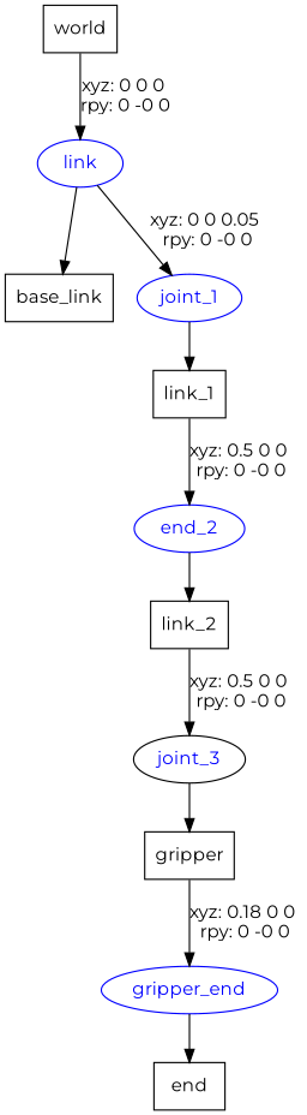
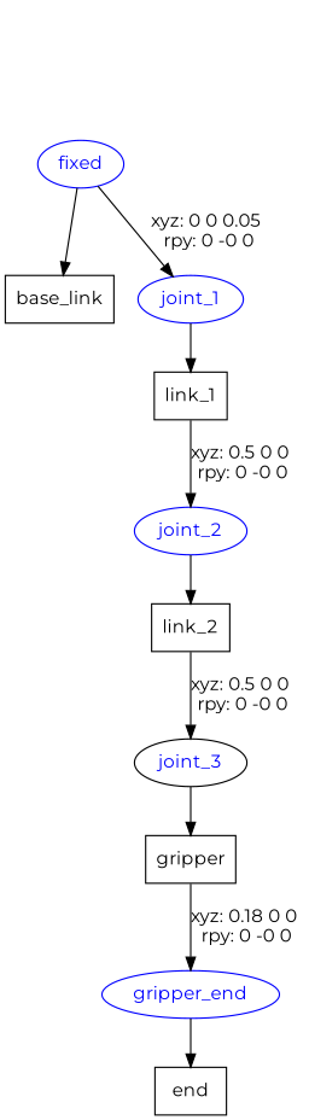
  digraph {
    fontname=Montserrat
    node [fontname=Montserrat shape=box]
    edge [fontname=Montserrat]
-   n1 [label=world]
-   fixed [color=blue fontcolor=blue shape=ellipse label=link]
+   fixed [color=blue fontcolor=blue shape=ellipse]
    n3 [label=base_link]
    joint_1 [color=blue fontcolor=blue shape=ellipse]
    n5 [label=link_1]
-   joint_2 [color=blue fontcolor=blue shape=ellipse label=end_2]
+   joint_2 [color=blue fontcolor=blue shape=ellipse]
    n7 [label=link_2]
    joint_3 [color=black fontcolor=blue shape=ellipse]
    n9 [label=gripper]
    gripper_end [color=blue fontcolor=blue shape=ellipse]
    n11 [label=end]
-   n1 -> fixed [label="xyz: 0 0 0 \nrpy: 0 -0 0"]
    fixed -> n3
    fixed -> joint_1 [label="xyz: 0 0 0.05 \nrpy: 0 -0 0"]
    joint_1 -> n5
    n5 -> joint_2 [label="xyz: 0.5 0 0 \nrpy: 0 -0 0"]
    joint_2 -> n7
    n7 -> joint_3 [label="xyz: 0.5 0 0 \nrpy: 0 -0 0"]
    joint_3 -> n9
    n9 -> gripper_end [label="xyz: 0.18 0 0 \nrpy: 0 -0 0"]
    gripper_end -> n11
  }
